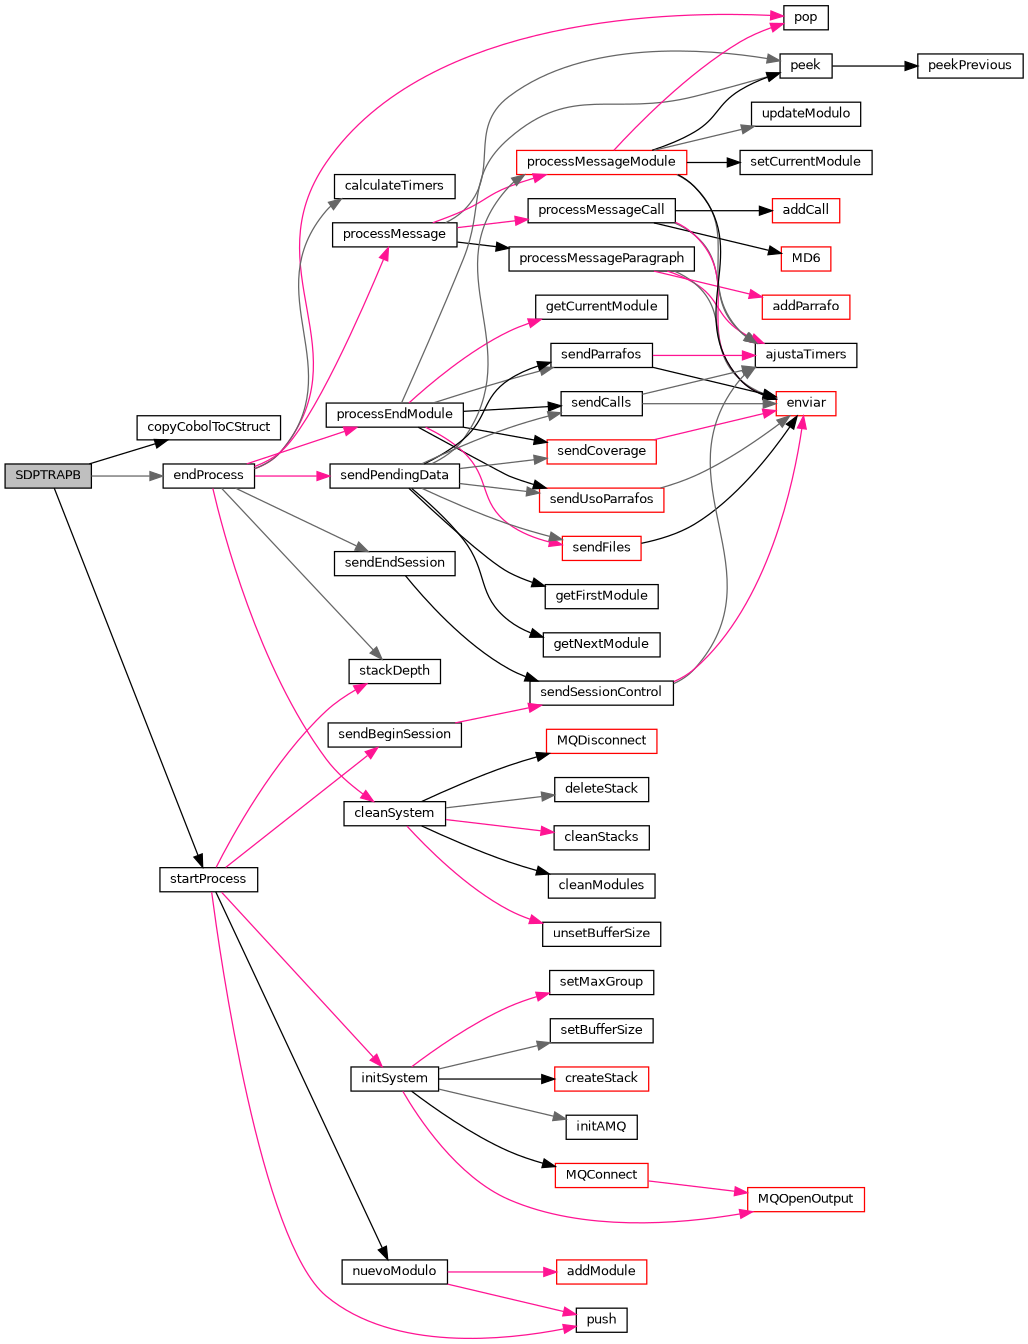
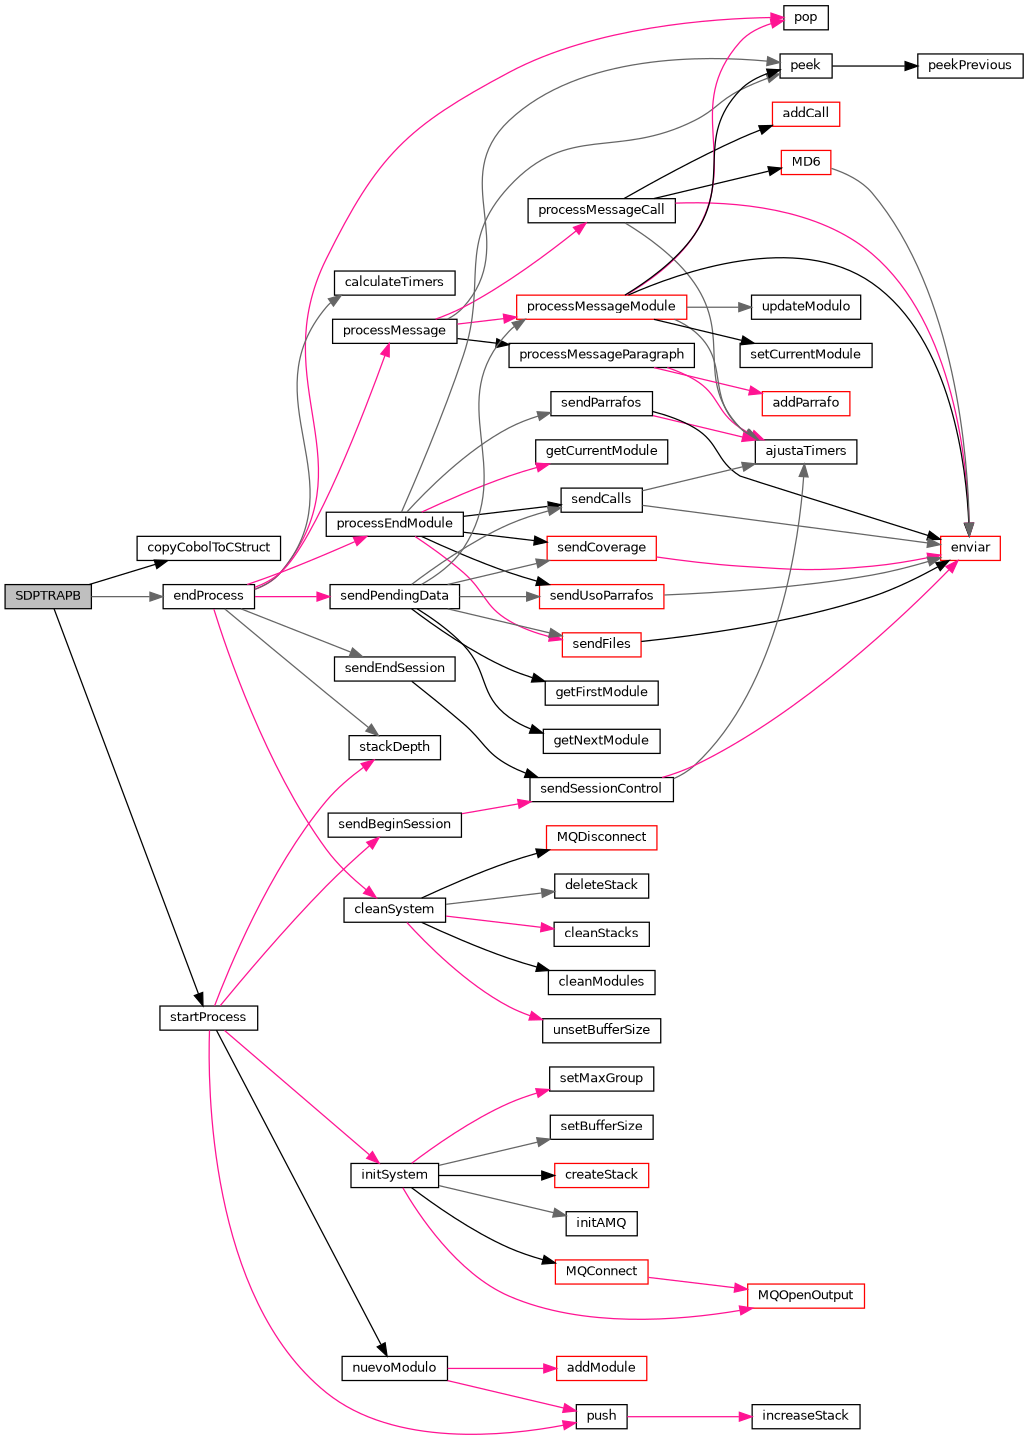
  digraph {
    rankdir=LR
    node [color=black fillcolor=white fontname=Helvetica fontsize=10 shape=record style=filled]
    edge [color=deeppink fontname=Helvetica fontsize=10 labelfontname=Helvetica labelfontsize=10 style=solid]
    n1 [fillcolor=grey75 fontcolor=black height=0.2 label=SDPTRAPB width=0.4]
    n2 [height=0.2 label=copyCobolToCStruct width=0.4]
    n3 [height=0.2 label=endProcess width=0.4]
    n4 [height=0.2 label=startProcess width=0.4]
    n5 [height=0.2 label=pop width=0.4]
    n6 [height=0.2 label=calculateTimers width=0.4]
    n7 [height=0.2 label=processMessage width=0.4]
    n8 [height=0.2 label=processEndModule width=0.4]
    n9 [height=0.2 label=stackDepth width=0.4]
    n10 [height=0.2 label=sendPendingData width=0.4]
    n11 [height=0.2 label=sendEndSession width=0.4]
    n12 [height=0.2 label=cleanSystem width=0.4]
    n13 [height=0.2 label=initSystem width=0.4]
    n14 [height=0.2 label=nuevoModulo width=0.4]
    n15 [height=0.2 label=push width=0.4]
    n16 [height=0.2 label=sendBeginSession width=0.4]
    n17 [height=0.2 label=peek width=0.4]
    n18 [height=0.2 label=processMessageCall width=0.4]
    n19 [height=0.2 label=processMessageParagraph width=0.4]
    n20 [color=red height=0.2 label=processMessageModule width=0.4]
    n21 [height=0.2 label=sendParrafos width=0.4]
    n22 [height=0.2 label=getCurrentModule width=0.4]
    n23 [height=0.2 label=sendCalls width=0.4]
    n24 [color=red height=0.2 label=sendCoverage width=0.4]
    n25 [color=red height=0.2 label=sendUsoParrafos width=0.4]
    n26 [color=red height=0.2 label=sendFiles width=0.4]
    n27 [height=0.2 label=getFirstModule width=0.4]
    n28 [height=0.2 label=getNextModule width=0.4]
    n29 [height=0.2 label=sendSessionControl width=0.4]
    n30 [color=red height=0.2 label=MQDisconnect width=0.4]
    n31 [height=0.2 label=deleteStack width=0.4]
    n32 [height=0.2 label=cleanStacks width=0.4]
    n33 [height=0.2 label=cleanModules width=0.4]
    n34 [height=0.2 label=unsetBufferSize width=0.4]
    n35 [height=0.2 label=peekPrevious width=0.4]
    n36 [color=red height=0.2 label=addCall width=0.4]
    n37 [height=0.2 label=ajustaTimers width=0.4]
    n38 [color=red height=0.2 label=MD6 width=0.4]
    n39 [color=red height=0.2 label=enviar width=0.4]
    n40 [color=red height=0.2 label=addParrafo width=0.4]
    n41 [height=0.2 label=updateModulo width=0.4]
    n42 [height=0.2 label=setCurrentModule width=0.4]
    n43 [height=0.2 label=setMaxGroup width=0.4]
    n44 [height=0.2 label=setBufferSize width=0.4]
    n45 [color=red height=0.2 label=createStack width=0.4]
    n46 [height=0.2 label=initAMQ width=0.4]
    n47 [color=red height=0.2 label=MQConnect width=0.4]
    n48 [color=red height=0.2 label=MQOpenOutput width=0.4]
    n49 [color=red height=0.2 label=addModule width=0.4]
+   n50 [height=0.2 label=increaseStack width=0.4]
    n1 -> n2 [color=black]
    n1 -> n3 [color=gray40]
    n1 -> n4 [color=black]
    n3 -> n5
    n3 -> n6 [color=gray40]
    n3 -> n7
    n3 -> n8
    n3 -> n9 [color=gray40]
    n3 -> n10
    n3 -> n11 [color=gray40]
    n3 -> n12
    n4 -> n9
    n4 -> n13
    n4 -> n14 [color=black]
    n4 -> n15
    n4 -> n16
    n7 -> n17 [color=gray40]
    n7 -> n18
    n7 -> n19 [color=black]
    n7 -> n20
    n8 -> n17 [color=gray40]
    n8 -> n21 [color=gray40]
    n8 -> n22
    n8 -> n23 [color=black]
    n8 -> n24 [color=black]
    n8 -> n25 [color=black]
    n8 -> n26
    n10 -> n20 [color=gray40]
-   n10 -> n21 [color=black]
    n10 -> n23 [color=gray40]
    n10 -> n24 [color=gray40]
    n10 -> n25 [color=gray40]
    n10 -> n26 [color=gray40]
    n10 -> n27 [color=black]
    n10 -> n28 [color=black]
    n11 -> n29 [color=black]
    n12 -> n30 [color=black]
    n12 -> n31 [color=gray40]
    n12 -> n32
    n12 -> n33 [color=black]
    n12 -> n34
    n13 -> n43
    n13 -> n44 [color=gray40]
    n13 -> n45 [color=black]
    n13 -> n46 [color=gray40]
    n13 -> n47 [color=black]
    n13 -> n48
    n14 -> n15
    n14 -> n49
+   n15 -> n50
    n16 -> n29
    n17 -> n35 [color=black]
    n18 -> n36 [color=black]
    n18 -> n37 [color=gray40]
    n18 -> n38 [color=black]
    n18 -> n39
    n19 -> n37
-   n19 -> n39 [color=gray40]
+   n38 -> n39 [color=gray40]
    n19 -> n40
    n20 -> n5
    n20 -> n17 [color=black]
    n20 -> n37 [color=gray40]
    n20 -> n39 [color=black]
    n20 -> n41 [color=gray40]
    n20 -> n42 [color=black]
    n21 -> n37
    n21 -> n39 [color=black]
    n23 -> n37 [color=gray40]
    n23 -> n39 [color=gray40]
    n24 -> n39
    n25 -> n39 [color=gray40]
    n26 -> n39 [color=black]
    n29 -> n37 [color=gray40]
    n29 -> n39
    n47 -> n48
  }
